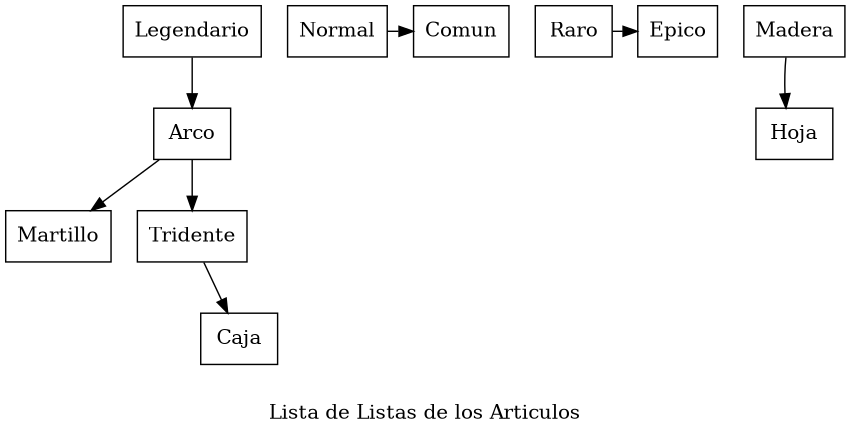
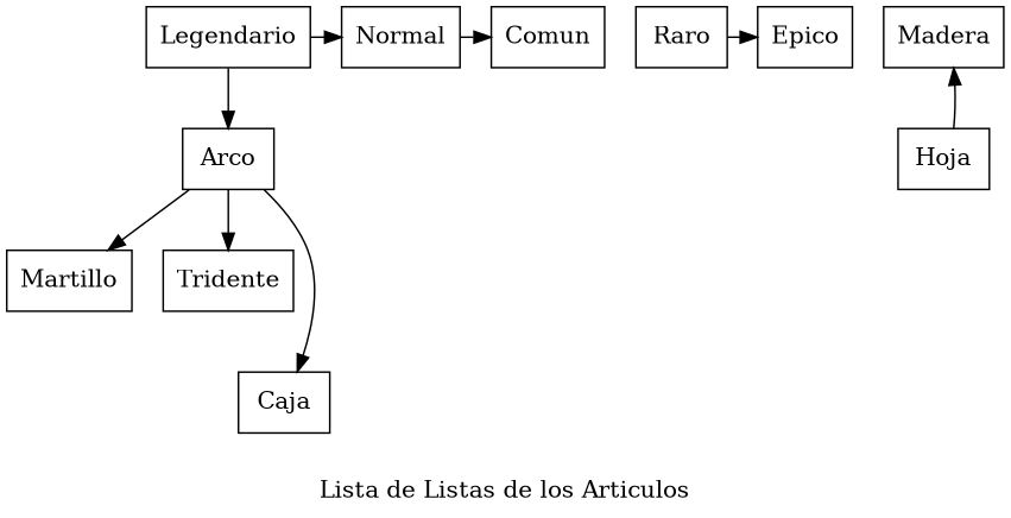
  digraph {
    label="Lista de Listas de los Articulos"
    node [shape=box]
    n1 [label=Legendario]
    n2 [label=Normal]
    n3 [label=Comun]
    n4 [label=Raro]
    n5 [label=Epico]
    n6 [label=Arco]
    n7 [label=Martillo]
    n8 [label=Tridente]
    n9 [label=Caja]
    n10 [label=Madera]
    n11 [label=Hoja]
    subgraph sub_1 {
      rank=same
      n1
      n2
      n3
      n4
      n5
    }
+   n1 -> n2
    n1 -> n6
    n2 -> n3
    n4 -> n5
    n6 -> n7
    n6 -> n8
-   n8 -> n9
-   n10 -> n11
+   n6 -> n9
+   n11 -> n10
  }
